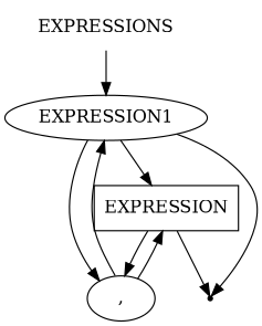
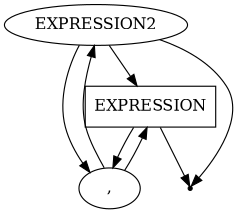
  digraph {
    node [shape=oval]
-   n1 [label=EXPRESSIONS shape=plaintext]
-   n2 [label=EXPRESSION1]
+   n2 [label=EXPRESSION2]
    n3 [label=EXPRESSION shape=box]
    n4 [label=","]
    end [shape=point]
-   n1 -> n2
    n2 -> n3
    n2 -> n4
    n2 -> end
    n3 -> n4
    n3 -> end
    n4 -> n2
    n4 -> n3
  }
